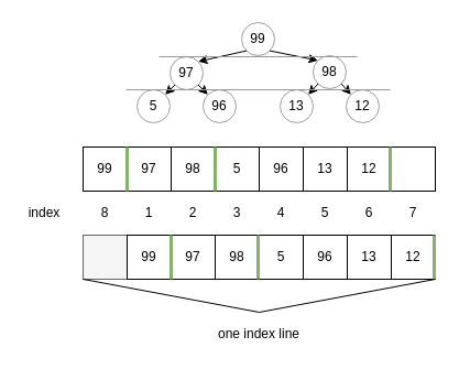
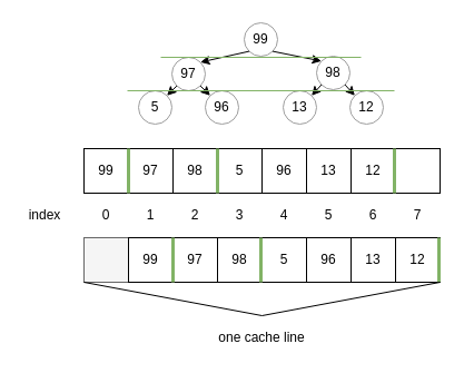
  <mxCell id="0" />
  <mxCell id="1" parent="0" />
  <mxCell id="2" value="99" style="rounded=0;whiteSpace=wrap;html=1;" vertex="1" parent="1"><mxGeometry x="75" y="133" width="40" height="40" as="geometry" /></mxCell>
  <mxCell id="3" value="97" style="rounded=0;whiteSpace=wrap;html=1;" vertex="1" parent="1"><mxGeometry x="115" y="133" width="40" height="40" as="geometry" /></mxCell>
  <mxCell id="4" value="98" style="rounded=0;whiteSpace=wrap;html=1;" vertex="1" parent="1"><mxGeometry x="155" y="133" width="40" height="40" as="geometry" /></mxCell>
  <mxCell id="5" value="5" style="rounded=0;whiteSpace=wrap;html=1;" vertex="1" parent="1"><mxGeometry x="195" y="133" width="40" height="40" as="geometry" /></mxCell>
  <mxCell id="6" value="96" style="rounded=0;whiteSpace=wrap;html=1;" vertex="1" parent="1"><mxGeometry x="235" y="133" width="40" height="40" as="geometry" /></mxCell>
  <mxCell id="7" value="" style="rounded=0;whiteSpace=wrap;html=1;fillColor=#f5f5f5;strokeColor=#666666;fontColor=#333333;" vertex="1" parent="1"><mxGeometry x="75" y="213" width="40" height="40" as="geometry" /></mxCell>
  <mxCell id="8" value="99" style="rounded=0;whiteSpace=wrap;html=1;" vertex="1" parent="1"><mxGeometry x="115" y="213" width="40" height="40" as="geometry" /></mxCell>
  <mxCell id="9" value="97" style="rounded=0;whiteSpace=wrap;html=1;" vertex="1" parent="1"><mxGeometry x="155" y="213" width="40" height="40" as="geometry" /></mxCell>
  <mxCell id="10" value="98" style="rounded=0;whiteSpace=wrap;html=1;" vertex="1" parent="1"><mxGeometry x="195" y="213" width="40" height="40" as="geometry" /></mxCell>
  <mxCell id="11" value="5" style="rounded=0;whiteSpace=wrap;html=1;" vertex="1" parent="1"><mxGeometry x="235" y="213" width="40" height="40" as="geometry" /></mxCell>
  <mxCell id="12" value="13" style="rounded=0;whiteSpace=wrap;html=1;" vertex="1" parent="1"><mxGeometry x="275" y="133" width="40" height="40" as="geometry" /></mxCell>
  <mxCell id="13" value="96" style="rounded=0;whiteSpace=wrap;html=1;" vertex="1" parent="1"><mxGeometry x="275" y="213" width="40" height="40" as="geometry" /></mxCell>
  <mxCell id="14" value="13" style="rounded=0;whiteSpace=wrap;html=1;" vertex="1" parent="1"><mxGeometry x="315" y="213" width="40" height="40" as="geometry" /></mxCell>
  <mxCell id="15" value="12" style="rounded=0;whiteSpace=wrap;html=1;" vertex="1" parent="1"><mxGeometry x="355" y="213" width="40" height="40" as="geometry" /></mxCell>
  <mxCell id="16" value="12" style="rounded=0;whiteSpace=wrap;html=1;" vertex="1" parent="1"><mxGeometry x="315" y="133" width="40" height="40" as="geometry" /></mxCell>
  <mxCell id="17" value="" style="rounded=0;whiteSpace=wrap;html=1;" vertex="1" parent="1"><mxGeometry x="355" y="133" width="40" height="40" as="geometry" /></mxCell>
- <mxCell id="18" value="8" style="text;html=1;strokeColor=none;fillColor=none;align=center;verticalAlign=middle;whiteSpace=wrap;rounded=0;" vertex="1" parent="1"><mxGeometry x="75" y="183" width="40" height="20" as="geometry" /></mxCell>
+ <mxCell id="18" value="0" style="text;html=1;strokeColor=none;fillColor=none;align=center;verticalAlign=middle;whiteSpace=wrap;rounded=0;" vertex="1" parent="1"><mxGeometry x="75" y="183" width="40" height="20" as="geometry" /></mxCell>
  <mxCell id="19" value="index" style="text;html=1;strokeColor=none;fillColor=none;align=center;verticalAlign=middle;whiteSpace=wrap;rounded=0;" vertex="1" parent="1"><mxGeometry x="20" y="183" width="40" height="20" as="geometry" /></mxCell>
  <mxCell id="20" value="1" style="text;html=1;strokeColor=none;fillColor=none;align=center;verticalAlign=middle;whiteSpace=wrap;rounded=0;" vertex="1" parent="1"><mxGeometry x="115" y="183" width="40" height="20" as="geometry" /></mxCell>
  <mxCell id="21" value="2" style="text;html=1;strokeColor=none;fillColor=none;align=center;verticalAlign=middle;whiteSpace=wrap;rounded=0;" vertex="1" parent="1"><mxGeometry x="155" y="183" width="40" height="20" as="geometry" /></mxCell>
  <mxCell id="22" value="3" style="text;html=1;strokeColor=none;fillColor=none;align=center;verticalAlign=middle;whiteSpace=wrap;rounded=0;" vertex="1" parent="1"><mxGeometry x="195" y="183" width="40" height="20" as="geometry" /></mxCell>
  <mxCell id="23" value="4" style="text;html=1;strokeColor=none;fillColor=none;align=center;verticalAlign=middle;whiteSpace=wrap;rounded=0;" vertex="1" parent="1"><mxGeometry x="235" y="183" width="40" height="20" as="geometry" /></mxCell>
  <mxCell id="24" value="5" style="text;html=1;strokeColor=none;fillColor=none;align=center;verticalAlign=middle;whiteSpace=wrap;rounded=0;" vertex="1" parent="1"><mxGeometry x="275" y="183" width="40" height="20" as="geometry" /></mxCell>
  <mxCell id="25" value="6" style="text;html=1;strokeColor=none;fillColor=none;align=center;verticalAlign=middle;whiteSpace=wrap;rounded=0;" vertex="1" parent="1"><mxGeometry x="315" y="183" width="40" height="20" as="geometry" /></mxCell>
  <mxCell id="26" value="7" style="text;html=1;strokeColor=none;fillColor=none;align=center;verticalAlign=middle;whiteSpace=wrap;rounded=0;" vertex="1" parent="1"><mxGeometry x="355" y="183" width="40" height="20" as="geometry" /></mxCell>
  <mxCell id="27" value="99" style="ellipse;whiteSpace=wrap;html=1;aspect=fixed;strokeColor=#9E9E9E;" vertex="1" parent="1"><mxGeometry x="219" y="20" width="30" height="30" as="geometry" /></mxCell>
  <mxCell id="28" value="97" style="ellipse;whiteSpace=wrap;html=1;aspect=fixed;strokeColor=#9E9E9E;direction=south;" vertex="1" parent="1"><mxGeometry x="154" y="51" width="30" height="30" as="geometry" /></mxCell>
  <mxCell id="29" value="98" style="ellipse;whiteSpace=wrap;html=1;aspect=fixed;strokeColor=#9E9E9E;" vertex="1" parent="1"><mxGeometry x="284" y="50" width="30" height="30" as="geometry" /></mxCell>
  <mxCell id="30" value="5" style="ellipse;whiteSpace=wrap;html=1;aspect=fixed;strokeColor=#9E9E9E;" vertex="1" parent="1"><mxGeometry x="124" y="81" width="30" height="30" as="geometry" /></mxCell>
  <mxCell id="31" value="96" style="ellipse;whiteSpace=wrap;html=1;aspect=fixed;strokeColor=#9E9E9E;" vertex="1" parent="1"><mxGeometry x="184" y="81" width="30" height="30" as="geometry" /></mxCell>
  <mxCell id="32" value="13" style="ellipse;whiteSpace=wrap;html=1;aspect=fixed;strokeColor=#9E9E9E;" vertex="1" parent="1"><mxGeometry x="254" y="81" width="30" height="30" as="geometry" /></mxCell>
  <mxCell id="33" value="12" style="ellipse;whiteSpace=wrap;html=1;aspect=fixed;strokeColor=#9E9E9E;" vertex="1" parent="1"><mxGeometry x="314" y="81" width="30" height="30" as="geometry" /></mxCell>
  <mxCell id="34" value="" style="endArrow=classic;html=1;exitX=0;exitY=1;exitDx=0;exitDy=0;entryX=0;entryY=0;entryDx=0;entryDy=0;" edge="1" parent="1" source="27" target="28"><mxGeometry width="50" height="50" relative="1" as="geometry"><mxPoint x="204" y="153" as="sourcePoint" /><mxPoint x="254" y="103" as="targetPoint" /></mxGeometry></mxCell>
  <mxCell id="35" value="" style="endArrow=classic;html=1;exitX=1;exitY=1;exitDx=0;exitDy=0;entryX=1;entryY=0;entryDx=0;entryDy=0;" edge="1" parent="1" source="28" target="30"><mxGeometry width="50" height="50" relative="1" as="geometry"><mxPoint x="204" y="153" as="sourcePoint" /><mxPoint x="254" y="103" as="targetPoint" /></mxGeometry></mxCell>
  <mxCell id="36" value="" style="endArrow=classic;html=1;exitX=1;exitY=0;exitDx=0;exitDy=0;entryX=0;entryY=0;entryDx=0;entryDy=0;" edge="1" parent="1" source="28" target="31"><mxGeometry width="50" height="50" relative="1" as="geometry"><mxPoint x="204" y="153" as="sourcePoint" /><mxPoint x="254" y="103" as="targetPoint" /></mxGeometry></mxCell>
  <mxCell id="37" value="" style="endArrow=classic;html=1;exitX=0;exitY=1;exitDx=0;exitDy=0;entryX=1;entryY=0;entryDx=0;entryDy=0;" edge="1" parent="1" source="29" target="32"><mxGeometry width="50" height="50" relative="1" as="geometry"><mxPoint x="158.393" y="76.607" as="sourcePoint" /><mxPoint x="149.607" y="95.393" as="targetPoint" /></mxGeometry></mxCell>
  <mxCell id="38" value="" style="endArrow=classic;html=1;exitX=1;exitY=1;exitDx=0;exitDy=0;entryX=0;entryY=0;entryDx=0;entryDy=0;" edge="1" parent="1" source="29" target="33"><mxGeometry width="50" height="50" relative="1" as="geometry"><mxPoint x="308.393" y="76.607" as="sourcePoint" /><mxPoint x="299.607" y="95.393" as="targetPoint" /></mxGeometry></mxCell>
  <mxCell id="39" value="" style="endArrow=classic;html=1;exitX=1;exitY=1;exitDx=0;exitDy=0;entryX=0;entryY=0;entryDx=0;entryDy=0;" edge="1" parent="1" source="27" target="29"><mxGeometry width="50" height="50" relative="1" as="geometry"><mxPoint x="204" y="153" as="sourcePoint" /><mxPoint x="254" y="103" as="targetPoint" /></mxGeometry></mxCell>
  <mxCell id="40" value="" style="endArrow=none;html=1;fillColor=#d5e8d4;strokeColor=#82b366;strokeWidth=3;" edge="1" parent="1"><mxGeometry width="50" height="50" relative="1" as="geometry"><mxPoint x="115" y="173" as="sourcePoint" /><mxPoint x="115" y="133" as="targetPoint" /></mxGeometry></mxCell>
  <mxCell id="41" value="" style="endArrow=none;html=1;fillColor=#d5e8d4;strokeColor=#82b366;" edge="1" parent="1"><mxGeometry width="50" height="50" relative="1" as="geometry"><mxPoint x="144" y="51" as="sourcePoint" /><mxPoint x="324" y="51" as="targetPoint" /></mxGeometry></mxCell>
  <mxCell id="42" value="" style="endArrow=none;html=1;fillColor=#d5e8d4;strokeColor=#82b366;" edge="1" parent="1"><mxGeometry width="50" height="50" relative="1" as="geometry"><mxPoint x="114" y="81" as="sourcePoint" /><mxPoint x="354" y="81" as="targetPoint" /></mxGeometry></mxCell>
  <mxCell id="43" value="" style="endArrow=none;html=1;fillColor=#d5e8d4;strokeColor=#82b366;strokeWidth=3;" edge="1" parent="1"><mxGeometry width="50" height="50" relative="1" as="geometry"><mxPoint x="195" y="173" as="sourcePoint" /><mxPoint x="195" y="133" as="targetPoint" /></mxGeometry></mxCell>
  <mxCell id="44" value="" style="endArrow=none;html=1;fillColor=#d5e8d4;strokeColor=#82b366;strokeWidth=3;" edge="1" parent="1"><mxGeometry width="50" height="50" relative="1" as="geometry"><mxPoint x="155" y="253" as="sourcePoint" /><mxPoint x="155" y="213" as="targetPoint" /></mxGeometry></mxCell>
  <mxCell id="45" value="" style="endArrow=none;html=1;fillColor=#d5e8d4;strokeColor=#82b366;strokeWidth=3;" edge="1" parent="1"><mxGeometry width="50" height="50" relative="1" as="geometry"><mxPoint x="234" y="253" as="sourcePoint" /><mxPoint x="234" y="213" as="targetPoint" /></mxGeometry></mxCell>
  <mxCell id="46" value="" style="endArrow=none;html=1;fillColor=#d5e8d4;strokeColor=#82b366;strokeWidth=3;" edge="1" parent="1"><mxGeometry width="50" height="50" relative="1" as="geometry"><mxPoint x="354" y="173" as="sourcePoint" /><mxPoint x="354" y="133" as="targetPoint" /></mxGeometry></mxCell>
  <mxCell id="47" value="" style="endArrow=none;html=1;fillColor=#d5e8d4;strokeColor=#82b366;strokeWidth=3;" edge="1" parent="1"><mxGeometry width="50" height="50" relative="1" as="geometry"><mxPoint x="394" y="253" as="sourcePoint" /><mxPoint x="394" y="213" as="targetPoint" /></mxGeometry></mxCell>
  <mxCell id="48" value="" style="endArrow=none;html=1;strokeWidth=1;exitX=0;exitY=1;exitDx=0;exitDy=0;" edge="1" parent="1" source="7"><mxGeometry width="50" height="50" relative="1" as="geometry"><mxPoint x="75" y="263" as="sourcePoint" /><mxPoint x="235" y="283" as="targetPoint" /></mxGeometry></mxCell>
  <mxCell id="49" value="" style="endArrow=none;html=1;strokeWidth=1;" edge="1" parent="1"><mxGeometry width="50" height="50" relative="1" as="geometry"><mxPoint x="235" y="283" as="sourcePoint" /><mxPoint x="395" y="253" as="targetPoint" /></mxGeometry></mxCell>
- <mxCell id="50" value="one index line" style="text;html=1;strokeColor=none;fillColor=none;align=center;verticalAlign=middle;whiteSpace=wrap;rounded=0;" vertex="1" parent="1"><mxGeometry x="195" y="293" width="80" height="20" as="geometry" /></mxCell>
+ <mxCell id="50" value="one cache line" style="text;html=1;strokeColor=none;fillColor=none;align=center;verticalAlign=middle;whiteSpace=wrap;rounded=0;" vertex="1" parent="1"><mxGeometry x="195" y="293" width="80" height="20" as="geometry" /></mxCell>
